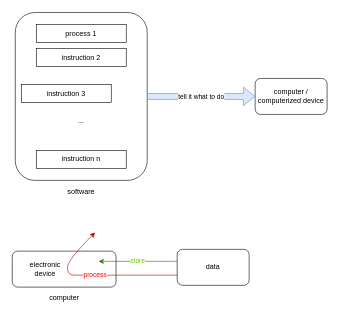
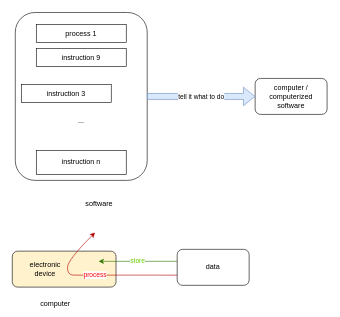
  <mxCell id="0" />
  <mxCell id="1" parent="0" />
  <mxCell id="2" value="" style="rounded=1;whiteSpace=wrap;html=1;" parent="1" vertex="1"><mxGeometry x="25" y="20" width="220" height="280" as="geometry" /></mxCell>
  <mxCell id="3" value="process 1" style="rounded=0;whiteSpace=wrap;html=1;" parent="1" vertex="1"><mxGeometry x="60" y="40" width="150" height="30" as="geometry" /></mxCell>
- <mxCell id="4" value="instruction 2" style="rounded=0;whiteSpace=wrap;html=1;" parent="1" vertex="1"><mxGeometry x="60" y="80" width="150" height="30" as="geometry" /></mxCell>
+ <mxCell id="4" value="instruction 9" style="rounded=0;whiteSpace=wrap;html=1;" parent="1" vertex="1"><mxGeometry x="60" y="80" width="150" height="30" as="geometry" /></mxCell>
  <mxCell id="5" value="instruction 3" style="rounded=0;whiteSpace=wrap;html=1;" parent="1" vertex="1"><mxGeometry x="35" y="140" width="150" height="30" as="geometry" /></mxCell>
- <mxCell id="6" value="instruction n" style="rounded=0;whiteSpace=wrap;html=1;" parent="1" vertex="1"><mxGeometry x="60" y="250" width="150" height="30" as="geometry" /></mxCell>
+ <mxCell id="6" value="instruction n" style="rounded=0;whiteSpace=wrap;html=1;" parent="1" vertex="1"><mxGeometry x="60" y="250" width="150" height="40" as="geometry" /></mxCell>
  <mxCell id="7" value="..." style="text;html=1;strokeColor=none;fillColor=none;align=center;verticalAlign=middle;whiteSpace=wrap;rounded=0;" parent="1" vertex="1"><mxGeometry x="115" y="190" width="40" height="20" as="geometry" /></mxCell>
- <mxCell id="8" value="computer / computerized device" style="rounded=1;whiteSpace=wrap;html=1;" parent="1" vertex="1"><mxGeometry x="425" y="130" width="120" height="60" as="geometry" /></mxCell>
+ <mxCell id="8" value="computer / computerized software" style="rounded=1;whiteSpace=wrap;html=1;" parent="1" vertex="1"><mxGeometry x="425" y="130" width="120" height="60" as="geometry" /></mxCell>
  <mxCell id="9" value="tell it what to do" style="shape=flexArrow;endArrow=classic;html=1;exitX=1;exitY=0.5;exitDx=0;exitDy=0;exitPerimeter=0;entryX=0;entryY=0.5;entryDx=0;entryDy=0;entryPerimeter=0;fillColor=#dae8fc;strokeColor=#6c8ebf;" parent="1" source="2" target="8" edge="1"><mxGeometry width="50" height="50" relative="1" as="geometry"><mxPoint x="295" y="190" as="sourcePoint" /><mxPoint x="345" y="140" as="targetPoint" /></mxGeometry></mxCell>
- <mxCell id="10" value="software" style="text;html=1;strokeColor=none;fillColor=none;align=center;verticalAlign=middle;whiteSpace=wrap;rounded=0;" parent="1" vertex="1"><mxGeometry x="115" y="310" width="40" height="20" as="geometry" /></mxCell>
- <mxCell id="11" value="electronic&lt;br&gt;device" style="rounded=1;whiteSpace=wrap;html=1;align=center;spacingRight=63;" vertex="1" parent="1"><mxGeometry x="20" y="418" width="173" height="60" as="geometry" /></mxCell>
+ <mxCell id="10" value="software" style="text;html=1;strokeColor=none;fillColor=none;align=center;verticalAlign=middle;whiteSpace=wrap;rounded=0;" parent="1" vertex="1"><mxGeometry x="145" y="330" width="40" height="20" as="geometry" /></mxCell>
+ <mxCell id="11" value="electronic&lt;br&gt;device" style="rounded=1;whiteSpace=wrap;html=1;align=center;spacingRight=63;fillColor=#fff2cc;" vertex="1" parent="1"><mxGeometry x="20" y="418" width="173" height="60" as="geometry" /></mxCell>
  <mxCell id="12" value="data" style="rounded=1;whiteSpace=wrap;html=1;" vertex="1" parent="1"><mxGeometry x="295" y="415" width="120" height="60" as="geometry" /></mxCell>
  <mxCell id="13" value="process" style="curved=1;endArrow=classic;html=1;exitX=0;exitY=0.717;exitDx=0;exitDy=0;exitPerimeter=0;fillColor=#e51400;strokeColor=#B20000;fontColor=#FF0000;" edge="1" parent="1" source="12"><mxGeometry width="50" height="50" relative="1" as="geometry"><mxPoint x="200" y="523" as="sourcePoint" /><mxPoint x="158" y="387" as="targetPoint" /><Array as="points"><mxPoint x="133" y="458" /><mxPoint x="112" y="458" /><mxPoint x="112" y="433" /></Array></mxGeometry></mxCell>
  <mxCell id="14" value="&lt;font&gt;store&lt;/font&gt;" style="endArrow=classic;html=1;exitX=0;exitY=0.333;exitDx=0;exitDy=0;exitPerimeter=0;fillColor=#60a917;strokeColor=#2D7600;fontColor=#66CC00;" edge="1" parent="1" source="12"><mxGeometry width="50" height="50" relative="1" as="geometry"><mxPoint x="235" y="406" as="sourcePoint" /><mxPoint x="164" y="435" as="targetPoint" /><Array as="points"><mxPoint x="237" y="435" /></Array></mxGeometry></mxCell>
- <mxCell id="15" value="computer" style="text;html=1;strokeColor=none;fillColor=none;align=center;verticalAlign=middle;whiteSpace=wrap;rounded=0;" vertex="1" parent="1"><mxGeometry x="86.5" y="486" width="40" height="20" as="geometry" /></mxCell>
+ <mxCell id="15" value="computer" style="text;html=1;strokeColor=none;fillColor=none;align=center;verticalAlign=middle;whiteSpace=wrap;rounded=0;" vertex="1" parent="1"><mxGeometry x="71.5" y="496" width="40" height="20" as="geometry" /></mxCell>
  <mxCell id="16" style="edgeStyle=orthogonalEdgeStyle;rounded=0;orthogonalLoop=1;jettySize=auto;html=1;exitX=0.5;exitY=1;exitDx=0;exitDy=0;fontColor=#66CC00;" edge="1" parent="1" source="15" target="15"><mxGeometry relative="1" as="geometry" /></mxCell>
